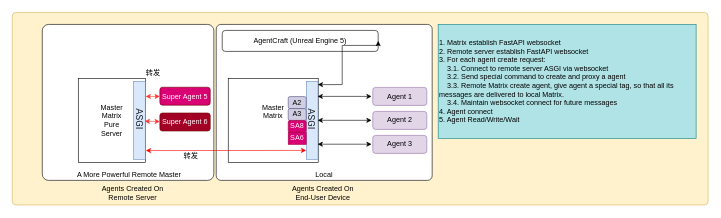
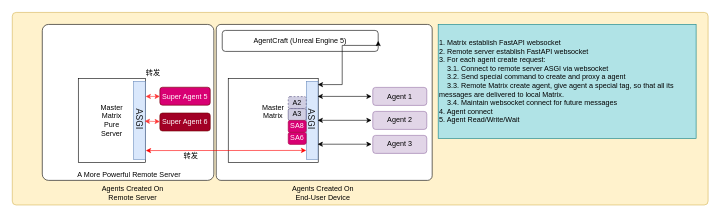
  <mxCell id="0" />
  <mxCell id="1" parent="0" />
  <mxCell id="2" value="" style="rounded=1;whiteSpace=wrap;html=1;fillColor=#fff2cc;strokeColor=#d6b656;arcSize=2;" parent="1" vertex="1"><mxGeometry x="20" y="20" width="1160" height="321" as="geometry" /></mxCell>
  <mxCell id="3" value="" style="rounded=1;whiteSpace=wrap;html=1;arcSize=3;" parent="1" vertex="1"><mxGeometry x="360" y="40" width="360" height="260" as="geometry" /></mxCell>
  <mxCell id="4" value="" style="rounded=1;whiteSpace=wrap;html=1;arcSize=4;" parent="1" vertex="1"><mxGeometry x="70" y="40" width="286" height="260" as="geometry" /></mxCell>
  <mxCell id="5" value="Agent 1" style="rounded=1;whiteSpace=wrap;html=1;fillColor=#e1d5e7;strokeColor=#9673a6;" parent="1" vertex="1"><mxGeometry x="621" y="145" width="90" height="30" as="geometry" /></mxCell>
  <mxCell id="6" value="Agent 2" style="rounded=1;whiteSpace=wrap;html=1;fillColor=#e1d5e7;strokeColor=#9673a6;" parent="1" vertex="1"><mxGeometry x="621" y="185" width="90" height="30" as="geometry" /></mxCell>
  <mxCell id="7" value="Agent 3" style="rounded=1;whiteSpace=wrap;html=1;fillColor=#e1d5e7;strokeColor=#9673a6;" parent="1" vertex="1"><mxGeometry x="621" y="225" width="90" height="30" as="geometry" /></mxCell>
- <mxCell id="8" value="&lt;span style=&quot;color: rgb(0, 0, 0); font-family: Helvetica; font-size: 12px; font-style: normal; font-variant-ligatures: normal; font-variant-caps: normal; font-weight: 400; letter-spacing: normal; orphans: 2; text-indent: 0px; text-transform: none; widows: 2; word-spacing: 0px; -webkit-text-stroke-width: 0px; text-decoration-thickness: initial; text-decoration-style: initial; text-decoration-color: initial; float: none; display: inline !important;&quot;&gt;A More Powerful Remote Master&lt;/span&gt;" style="text;whiteSpace=wrap;html=1;align=center;labelBackgroundColor=none;verticalAlign=middle;" parent="1" vertex="1"><mxGeometry x="120" y="276" width="190" height="30" as="geometry" /></mxCell>
- <mxCell id="9" value="&lt;span style=&quot;color: rgb(0, 0, 0); font-family: Helvetica; font-size: 12px; font-style: normal; font-variant-ligatures: normal; font-variant-caps: normal; font-weight: 400; letter-spacing: normal; orphans: 2; text-indent: 0px; text-transform: none; widows: 2; word-spacing: 0px; -webkit-text-stroke-width: 0px; text-decoration-thickness: initial; text-decoration-style: initial; text-decoration-color: initial; float: none; display: inline !important;&quot;&gt;Local&lt;/span&gt;" style="text;whiteSpace=wrap;html=1;align=center;labelBackgroundColor=none;verticalAlign=middle;" parent="1" vertex="1"><mxGeometry x="485" y="281" width="110" height="20" as="geometry" /></mxCell>
+ <mxCell id="8" value="&lt;span style=&quot;color: rgb(0, 0, 0); font-family: Helvetica; font-size: 12px; font-style: normal; font-variant-ligatures: normal; font-variant-caps: normal; font-weight: 400; letter-spacing: normal; orphans: 2; text-indent: 0px; text-transform: none; widows: 2; word-spacing: 0px; -webkit-text-stroke-width: 0px; text-decoration-thickness: initial; text-decoration-style: initial; text-decoration-color: initial; float: none; display: inline !important;&quot;&gt;A More Powerful Remote Server&lt;/span&gt;" style="text;whiteSpace=wrap;html=1;align=center;labelBackgroundColor=none;verticalAlign=middle;" parent="1" vertex="1"><mxGeometry x="120" y="276" width="190" height="30" as="geometry" /></mxCell>
  <mxCell id="10" value="Master&lt;br&gt;Matrix&lt;br&gt;&lt;br&gt;&lt;br&gt;" style="rounded=1;whiteSpace=wrap;html=1;arcSize=0;" parent="1" vertex="1"><mxGeometry x="380" y="130" width="150" height="140" as="geometry" /></mxCell>
  <mxCell id="11" value="AgentCraft (Unreal Engine 5)" style="rounded=1;whiteSpace=wrap;html=1;" parent="1" vertex="1"><mxGeometry x="370" y="50" width="260" height="35" as="geometry" /></mxCell>
  <mxCell id="12" value="&lt;span style=&quot;color: rgba(0, 0, 0, 0.87); font-family: Roboto, -apple-system, BlinkMacSystemFont, Helvetica, Arial, sans-serif; font-size: 16px; font-style: normal; font-variant-ligatures: normal; font-variant-caps: normal; font-weight: 400; letter-spacing: normal; orphans: 2; text-indent: 0px; text-transform: none; widows: 2; word-spacing: 0px; -webkit-text-stroke-width: 0px; text-decoration-thickness: initial; text-decoration-style: initial; text-decoration-color: initial; float: none; display: inline !important;&quot;&gt;ASGI&lt;span&gt;&amp;nbsp;&lt;/span&gt;&lt;/span&gt;" style="text;whiteSpace=wrap;html=1;align=center;fillColor=#dae8fc;strokeColor=#6c8ebf;rotation=90;verticalAlign=middle;labelBackgroundColor=none;" parent="1" vertex="1"><mxGeometry x="455" y="190.32" width="130" height="19.37" as="geometry" /></mxCell>
  <mxCell id="13" value="" style="endArrow=classic;startArrow=classic;html=1;rounded=0;" parent="1" edge="1"><mxGeometry width="50" height="50" relative="1" as="geometry"><mxPoint x="619" y="160" as="sourcePoint" /><mxPoint x="529" y="160" as="targetPoint" /></mxGeometry></mxCell>
  <mxCell id="14" value="" style="endArrow=classic;startArrow=classic;html=1;rounded=0;" parent="1" edge="1"><mxGeometry width="50" height="50" relative="1" as="geometry"><mxPoint x="619" y="199.86" as="sourcePoint" /><mxPoint x="529" y="199.86" as="targetPoint" /></mxGeometry></mxCell>
  <mxCell id="15" value="" style="endArrow=classic;startArrow=classic;html=1;rounded=0;" parent="1" edge="1"><mxGeometry width="50" height="50" relative="1" as="geometry"><mxPoint x="619" y="239.71" as="sourcePoint" /><mxPoint x="529" y="239.71" as="targetPoint" /></mxGeometry></mxCell>
  <mxCell id="16" value="" style="endArrow=classic;startArrow=classic;html=1;rounded=0;entryX=0.887;entryY=-0.048;entryDx=0;entryDy=0;exitX=0.885;exitY=1.016;exitDx=0;exitDy=0;strokeColor=#FF0000;entryPerimeter=0;exitPerimeter=0;" parent="1" source="12" target="22" edge="1"><mxGeometry width="50" height="50" relative="1" as="geometry"><mxPoint x="420" y="250" as="sourcePoint" /><mxPoint x="244.685" y="250.005" as="targetPoint" /></mxGeometry></mxCell>
  <mxCell id="17" value="Agents Created On Remote Server" style="text;whiteSpace=wrap;html=1;align=center;labelBackgroundColor=none;verticalAlign=middle;" parent="1" vertex="1"><mxGeometry x="153" y="301" width="136" height="40" as="geometry" /></mxCell>
  <mxCell id="18" value="1. Matrix establish FastAPI websocket&lt;br&gt;2. Remote server establish&amp;nbsp;FastAPI&amp;nbsp;websocket&lt;br&gt;3. For each agent create request:&lt;br&gt;&lt;span style=&quot;&quot;&gt;&lt;span style=&quot;&quot;&gt;&amp;nbsp;&amp;nbsp;&amp;nbsp;&amp;nbsp;&lt;/span&gt;&lt;/span&gt;3.1. Connect to remote server ASGI via websocket&lt;br&gt;&lt;span style=&quot;&quot;&gt;&lt;span style=&quot;&quot;&gt;&amp;nbsp;&amp;nbsp;&amp;nbsp;&amp;nbsp;&lt;/span&gt;&lt;/span&gt;3.2. Send special command to create and proxy a agent&lt;br&gt;&lt;span style=&quot;&quot;&gt;&lt;span style=&quot;&quot;&gt;&amp;nbsp;&amp;nbsp;&amp;nbsp;&amp;nbsp;&lt;/span&gt;&lt;/span&gt;3.3. Remote Matrix create agent, give agent a special tag, so that all its messages are delivered to local Matrix.&lt;br&gt;&amp;nbsp; &amp;nbsp; 3.4. Maintain websocket connect for future messages&lt;br&gt;4. Agent connect&lt;br&gt;5. Agent Read/Write/Wait" style="rounded=1;whiteSpace=wrap;html=1;labelBorderColor=none;strokeColor=#0e8088;fillColor=#b0e3e6;arcSize=0;align=left;" parent="1" vertex="1"><mxGeometry x="730" y="40" width="430" height="190" as="geometry" /></mxCell>
  <mxCell id="19" value="Master&lt;br&gt;Matrix&lt;br&gt;Pure&lt;br&gt;Server&lt;br&gt;" style="rounded=1;whiteSpace=wrap;html=1;arcSize=0;" parent="1" vertex="1"><mxGeometry x="130" y="130" width="112" height="140" as="geometry" /></mxCell>
  <mxCell id="20" value="Super Agent 5" style="rounded=1;whiteSpace=wrap;html=1;fillColor=#d80073;fontColor=#ffffff;strokeColor=#6F0000;" parent="1" vertex="1"><mxGeometry x="266" y="144.69" width="84" height="30" as="geometry" /></mxCell>
  <mxCell id="21" value="Super Agent 6" style="rounded=1;whiteSpace=wrap;html=1;fillColor=#a20025;fontColor=#ffffff;strokeColor=#6F0000;" parent="1" vertex="1"><mxGeometry x="266" y="187.69" width="84" height="30" as="geometry" /></mxCell>
  <mxCell id="22" value="&lt;span style=&quot;color: rgba(0, 0, 0, 0.87); font-family: Roboto, -apple-system, BlinkMacSystemFont, Helvetica, Arial, sans-serif; font-size: 16px; font-style: normal; font-variant-ligatures: normal; font-variant-caps: normal; font-weight: 400; letter-spacing: normal; orphans: 2; text-indent: 0px; text-transform: none; widows: 2; word-spacing: 0px; -webkit-text-stroke-width: 0px; text-decoration-thickness: initial; text-decoration-style: initial; text-decoration-color: initial; float: none; display: inline !important;&quot;&gt;ASGI&lt;span&gt;&amp;nbsp;&lt;/span&gt;&lt;/span&gt;" style="text;whiteSpace=wrap;html=1;align=center;fillColor=#dae8fc;strokeColor=#6c8ebf;rotation=90;verticalAlign=middle;labelBackgroundColor=none;" parent="1" vertex="1"><mxGeometry x="167" y="190.32" width="130" height="19.37" as="geometry" /></mxCell>
  <mxCell id="23" value="" style="endArrow=classic;startArrow=classic;html=1;rounded=0;entryX=0.193;entryY=-0.031;entryDx=0;entryDy=0;entryPerimeter=0;strokeColor=#FF3333;" parent="1" target="22" edge="1"><mxGeometry width="50" height="50" relative="1" as="geometry"><mxPoint x="266" y="160" as="sourcePoint" /><mxPoint x="246" y="160" as="targetPoint" /></mxGeometry></mxCell>
  <mxCell id="24" value="" style="endArrow=classic;startArrow=classic;html=1;rounded=0;entryX=0.448;entryY=0.001;entryDx=0;entryDy=0;entryPerimeter=0;strokeColor=#FF3333;" parent="1" edge="1"><mxGeometry width="50" height="50" relative="1" as="geometry"><mxPoint x="266" y="202" as="sourcePoint" /><mxPoint x="240.666" y="201.245" as="targetPoint" /></mxGeometry></mxCell>
  <mxCell id="25" value="转发" style="text;whiteSpace=wrap;html=1;align=center;labelBackgroundColor=none;verticalAlign=middle;" parent="1" vertex="1"><mxGeometry x="230" y="110" width="50" height="20" as="geometry" /></mxCell>
  <mxCell id="26" value="转发" style="text;whiteSpace=wrap;html=1;align=center;labelBackgroundColor=none;verticalAlign=middle;" parent="1" vertex="1"><mxGeometry x="293" y="250" width="50" height="20" as="geometry" /></mxCell>
- <mxCell id="27" value="A2" style="rounded=1;whiteSpace=wrap;html=1;fillColor=#d0cee2;strokeColor=#56517e;" parent="1" vertex="1"><mxGeometry x="480" y="160.32" width="30" height="20" as="geometry" /></mxCell>
+ <mxCell id="27" value="A2" style="rounded=1;whiteSpace=wrap;html=1;fillColor=#d0cee2;strokeColor=#56517e;dashed=1;" parent="1" vertex="1"><mxGeometry x="480" y="160.32" width="30" height="20" as="geometry" /></mxCell>
  <mxCell id="28" value="A3" style="rounded=1;whiteSpace=wrap;html=1;fillColor=#d0cee2;strokeColor=#56517e;" parent="1" vertex="1"><mxGeometry x="480" y="180.32" width="30" height="20" as="geometry" /></mxCell>
  <mxCell id="29" value="SA8" style="rounded=1;whiteSpace=wrap;html=1;fillColor=#d80073;strokeColor=#A50040;fontColor=#ffffff;" parent="1" vertex="1"><mxGeometry x="480" y="200" width="30" height="20" as="geometry" /></mxCell>
- <mxCell id="30" value="SA6" style="whiteSpace=wrap;html=1;fillColor=#d80073;strokeColor=#A50040;fontColor=#ffffff;rounded=0;" parent="1" vertex="1"><mxGeometry x="480" y="220" width="30" height="20" as="geometry" /></mxCell>
+ <mxCell id="30" value="SA6" style="rounded=1;whiteSpace=wrap;html=1;fillColor=#d80073;strokeColor=#A50040;fontColor=#ffffff;" parent="1" vertex="1"><mxGeometry x="480" y="220" width="30" height="20" as="geometry" /></mxCell>
  <mxCell id="31" style="edgeStyle=orthogonalEdgeStyle;rounded=0;orthogonalLoop=1;jettySize=auto;html=1;exitX=1;exitY=0.5;exitDx=0;exitDy=0;entryX=0.041;entryY=0.021;entryDx=0;entryDy=0;entryPerimeter=0;startArrow=classic;startFill=1;" parent="1" source="11" target="12" edge="1"><mxGeometry relative="1" as="geometry"><Array as="points"><mxPoint x="570" y="75" /><mxPoint x="570" y="140" /><mxPoint x="529" y="140" /></Array></mxGeometry></mxCell>
  <mxCell id="32" value="Agents Created On &lt;br&gt;End-User Device" style="text;whiteSpace=wrap;html=1;align=center;labelBackgroundColor=none;verticalAlign=middle;" parent="1" vertex="1"><mxGeometry x="470" y="301" width="136" height="40" as="geometry" /></mxCell>
